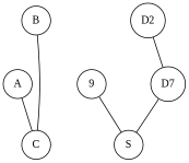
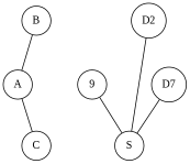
  graph {
    fontname="Liberation Serif"
    node [fontname="Liberation Serif" shape=circle]
    edge [fontname="Liberation Serif"]
    A
    C
    B
    n4 [label=9]
    S
    n6 [label=D7]
    D2
    A -- C
-   B -- C
+   B -- A
    n4 -- S
    n6 -- S
-   D2 -- n6
+   D2 -- S
  }
